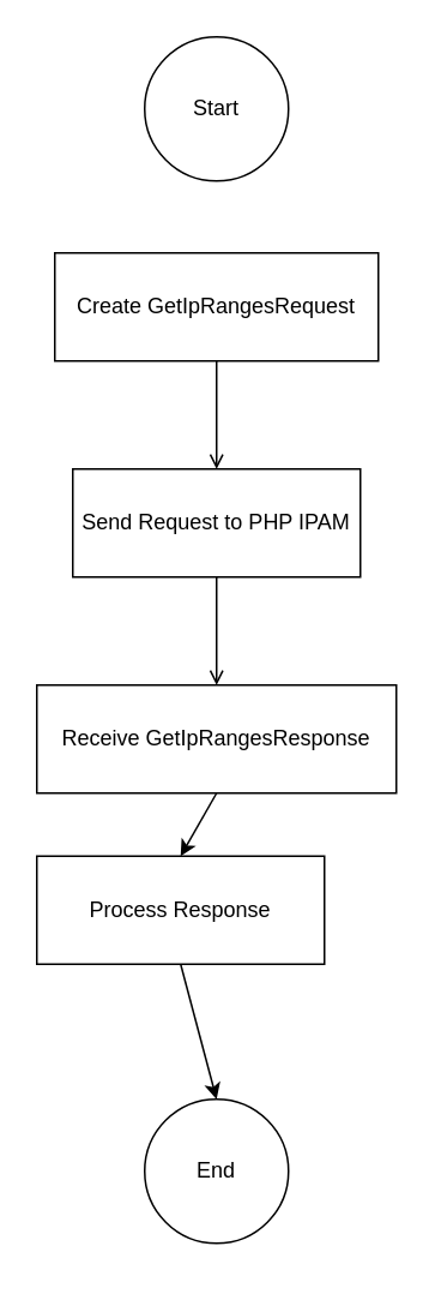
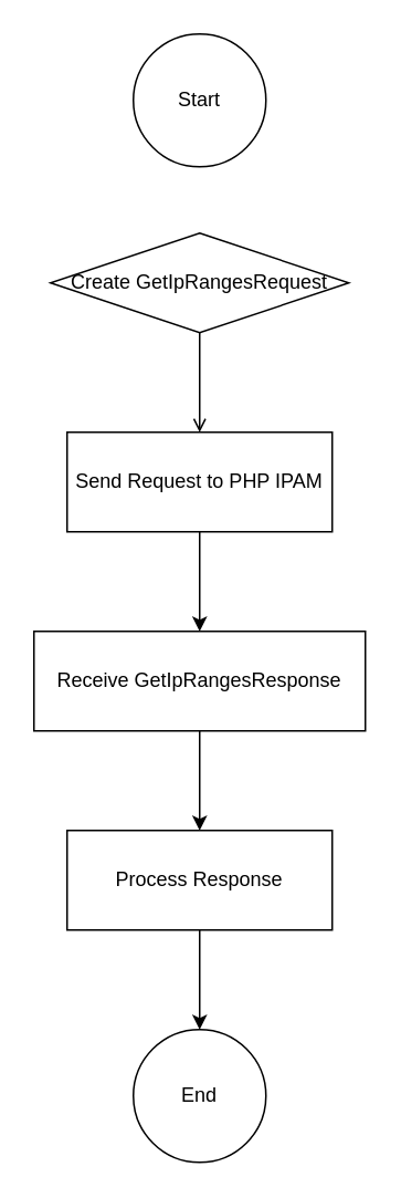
  <mxCell id="0" />
  <mxCell id="1" parent="0" />
  <mxCell id="2" value="Start" style="ellipse;whiteSpace=wrap;html=1;aspect=fixed;" parent="1" vertex="1"><mxGeometry x="80" y="20" width="80" height="80" as="geometry" /></mxCell>
  <mxCell id="3" style="edgeStyle=none;html=1;exitX=0.5;exitY=1;exitDx=0;exitDy=0;entryX=0.5;entryY=0;entryDx=0;entryDy=0;endArrow=open;" edge="1" parent="1" source="4" target="6"><mxGeometry relative="1" as="geometry" /></mxCell>
- <mxCell id="4" value="Create GetIpRangesRequest" style="rounded=0;whiteSpace=wrap;html=1;" parent="1" vertex="1"><mxGeometry x="30" y="140" width="180" height="60" as="geometry" /></mxCell>
- <mxCell id="5" style="edgeStyle=none;html=1;exitX=0.5;exitY=1;exitDx=0;exitDy=0;entryX=0.5;entryY=0;entryDx=0;entryDy=0;endArrow=open;" edge="1" parent="1" source="6" target="8"><mxGeometry relative="1" as="geometry" /></mxCell>
+ <mxCell id="4" value="Create GetIpRangesRequest" style="rhombus;whiteSpace=wrap;html=1;" parent="1" vertex="1"><mxGeometry x="30" y="140" width="180" height="60" as="geometry" /></mxCell>
+ <mxCell id="5" style="edgeStyle=none;html=1;exitX=0.5;exitY=1;exitDx=0;exitDy=0;entryX=0.5;entryY=0;entryDx=0;entryDy=0;" edge="1" parent="1" source="6" target="8"><mxGeometry relative="1" as="geometry" /></mxCell>
  <mxCell id="6" value="Send Request to PHP IPAM" style="rounded=0;whiteSpace=wrap;html=1;" parent="1" vertex="1"><mxGeometry x="40" y="260" width="160" height="60" as="geometry" /></mxCell>
  <mxCell id="7" style="edgeStyle=none;html=1;exitX=0.5;exitY=1;exitDx=0;exitDy=0;entryX=0.5;entryY=0;entryDx=0;entryDy=0;" edge="1" parent="1" source="8" target="10"><mxGeometry relative="1" as="geometry" /></mxCell>
  <mxCell id="8" value="Receive GetIpRangesResponse" style="rounded=0;whiteSpace=wrap;html=1;" parent="1" vertex="1"><mxGeometry x="20" y="380" width="200" height="60" as="geometry" /></mxCell>
  <mxCell id="9" style="edgeStyle=none;html=1;exitX=0.5;exitY=1;exitDx=0;exitDy=0;entryX=0.5;entryY=0;entryDx=0;entryDy=0;" edge="1" parent="1" source="10" target="11"><mxGeometry relative="1" as="geometry" /></mxCell>
- <mxCell id="10" value="Process Response" style="rounded=0;whiteSpace=wrap;html=1;" parent="1" vertex="1"><mxGeometry x="20" y="475" width="160" height="60" as="geometry" /></mxCell>
- <mxCell id="11" value="End" style="ellipse;whiteSpace=wrap;html=1;aspect=fixed;" parent="1" vertex="1"><mxGeometry x="80" y="610" width="80" height="80" as="geometry" /></mxCell>
+ <mxCell id="10" value="Process Response" style="rounded=0;whiteSpace=wrap;html=1;" parent="1" vertex="1"><mxGeometry x="40" y="500" width="160" height="60" as="geometry" /></mxCell>
+ <mxCell id="11" value="End" style="ellipse;whiteSpace=wrap;html=1;aspect=fixed;" parent="1" vertex="1"><mxGeometry x="80" y="620" width="80" height="80" as="geometry" /></mxCell>
